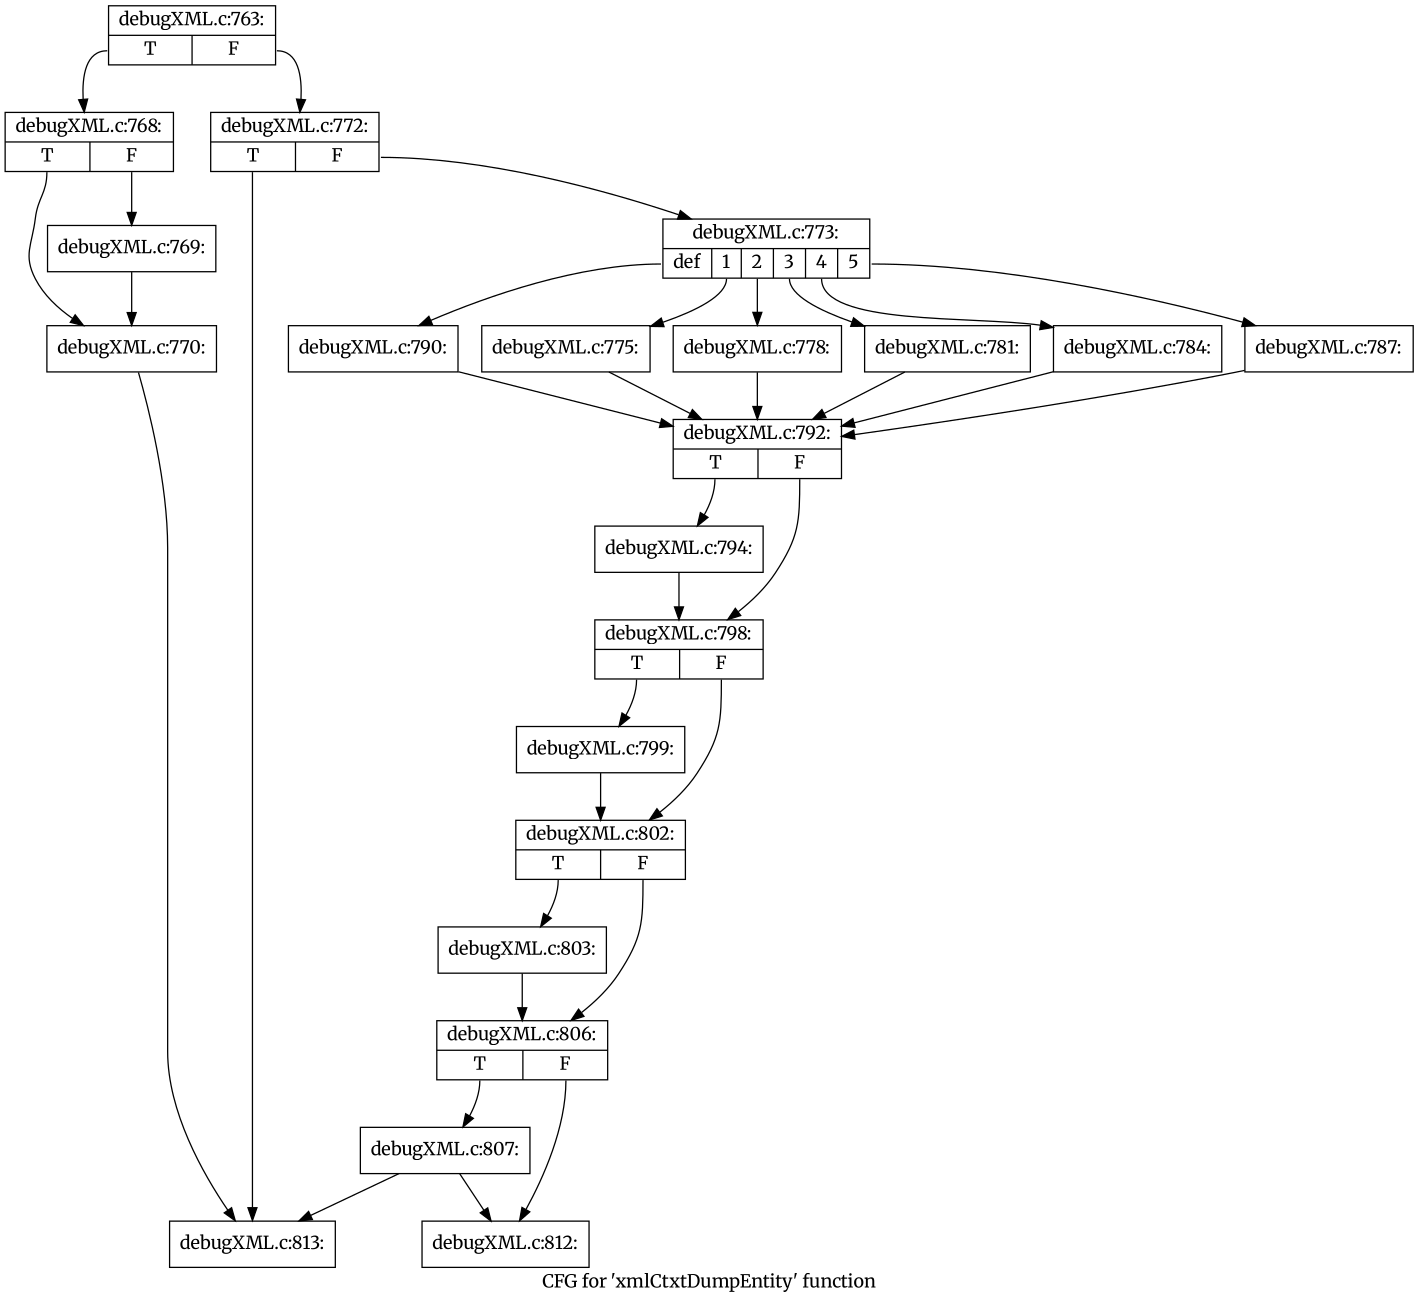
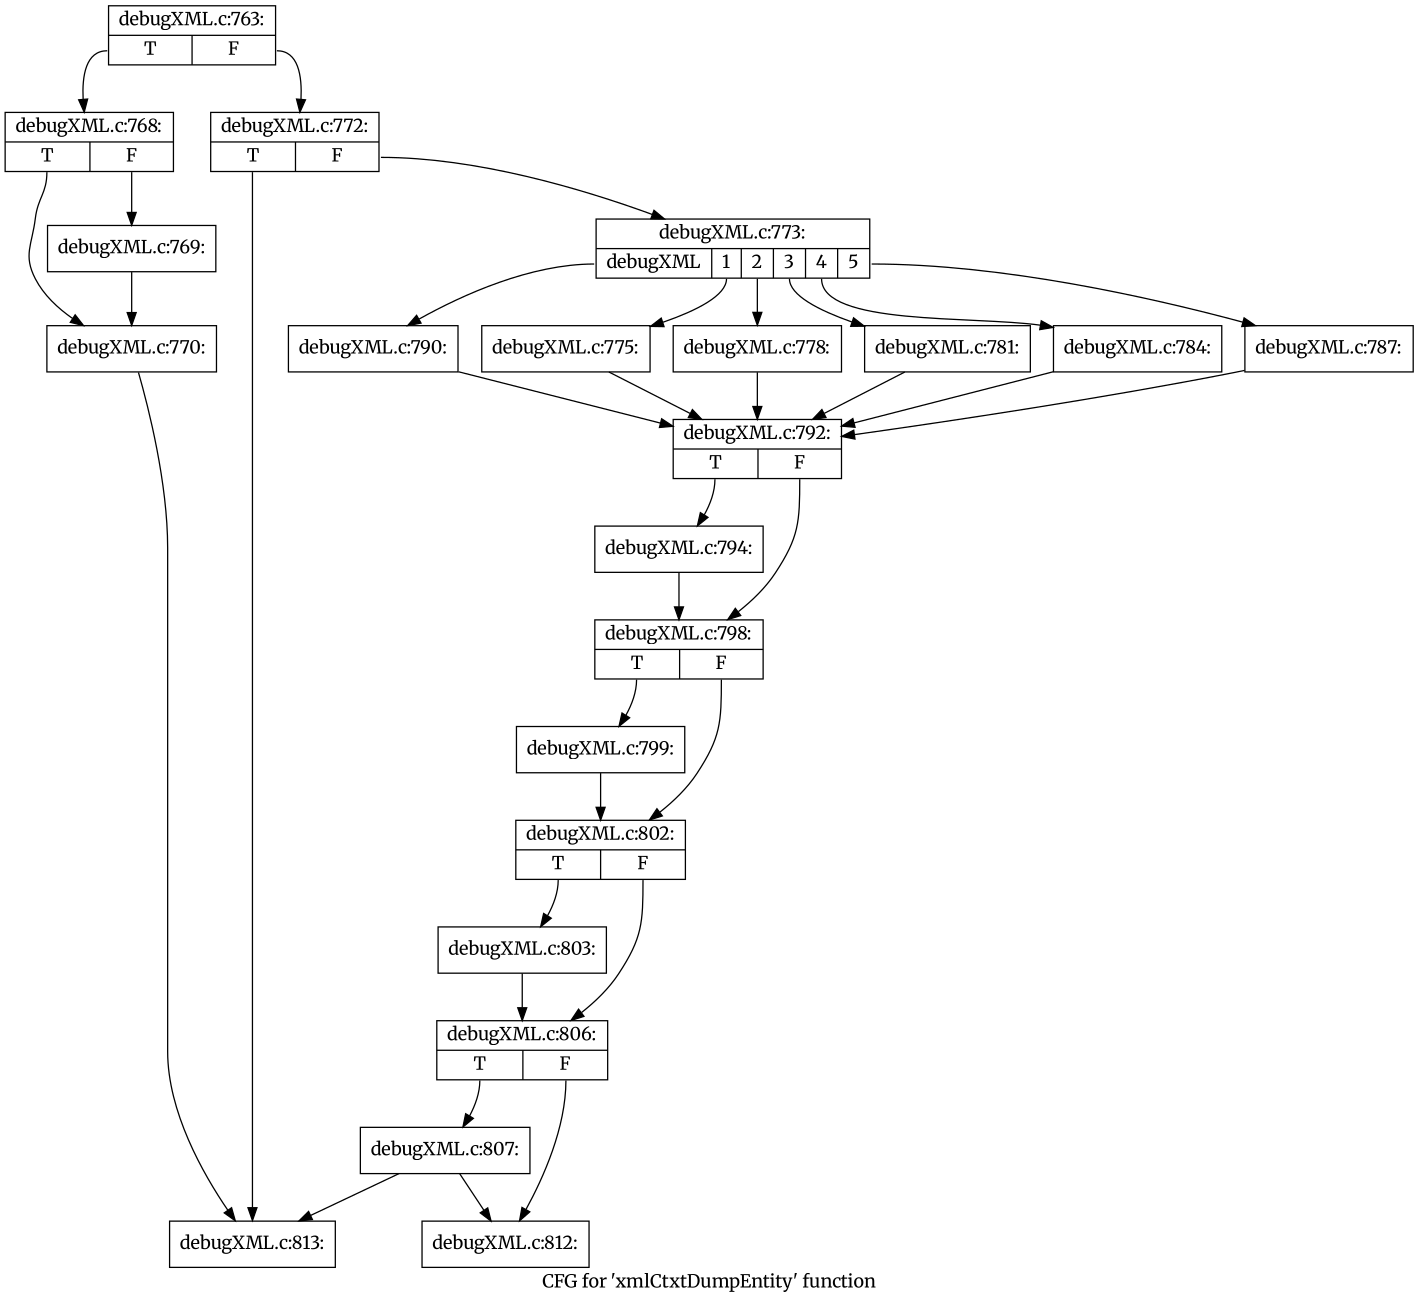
  digraph {
    fontname=Merriweather
    label="CFG for 'xmlCtxtDumpEntity' function"
    node [fontname=Merriweather shape=record]
    edge [fontname=Merriweather]
    n1 [label="{debugXML.c:763:|{<s0>T|<s1>F}}"]
    n2 [label="{debugXML.c:768:|{<s0>T|<s1>F}}"]
    n3 [label="{debugXML.c:772:|{<s0>T|<s1>F}}"]
    n4 [label="{debugXML.c:770:}"]
    n5 [label="{debugXML.c:769:}"]
    n6 [label="{debugXML.c:813:}"]
-   n7 [label="{debugXML.c:773:|{<s0>def|<s1>1|<s2>2|<s3>3|<s4>4|<s5>5}}"]
+   n7 [label="{debugXML.c:773:|{<s0>debugXML|<s1>1|<s2>2|<s3>3|<s4>4|<s5>5}}"]
    n8 [label="{debugXML.c:790:}"]
    n9 [label="{debugXML.c:775:}"]
    n10 [label="{debugXML.c:778:}"]
    n11 [label="{debugXML.c:781:}"]
    n12 [label="{debugXML.c:784:}"]
    n13 [label="{debugXML.c:787:}"]
    n14 [label="{debugXML.c:792:|{<s0>T|<s1>F}}"]
    n15 [label="{debugXML.c:794:}"]
    n16 [label="{debugXML.c:798:|{<s0>T|<s1>F}}"]
    n17 [label="{debugXML.c:799:}"]
    n18 [label="{debugXML.c:802:|{<s0>T|<s1>F}}"]
    n19 [label="{debugXML.c:803:}"]
    n20 [label="{debugXML.c:806:|{<s0>T|<s1>F}}"]
    n21 [label="{debugXML.c:807:}"]
    n22 [label="{debugXML.c:812:}"]
    n1 -> n2 [tailport=s0]
    n1 -> n3 [tailport=s1]
    n2 -> n4 [tailport=s0]
    n2 -> n5 [tailport=s1]
    n3 -> n6 [tailport=s0]
    n3 -> n7 [tailport=s1]
    n4 -> n6
    n5 -> n4
    n7 -> n8 [tailport=s0]
    n7 -> n9 [tailport=s1]
    n7 -> n10 [tailport=s2]
    n7 -> n11 [tailport=s3]
    n7 -> n12 [tailport=s4]
    n7 -> n13 [tailport=s5]
    n8 -> n14
    n9 -> n14
    n10 -> n14
    n11 -> n14
    n12 -> n14
    n13 -> n14
    n14 -> n15 [tailport=s0]
    n14 -> n16 [tailport=s1]
    n15 -> n16
    n16 -> n17 [tailport=s0]
    n16 -> n18 [tailport=s1]
    n17 -> n18
    n18 -> n19 [tailport=s0]
    n18 -> n20 [tailport=s1]
    n19 -> n20
    n20 -> n21 [tailport=s0]
    n20 -> n22 [tailport=s1]
    n21 -> n6
    n21 -> n22
  }
